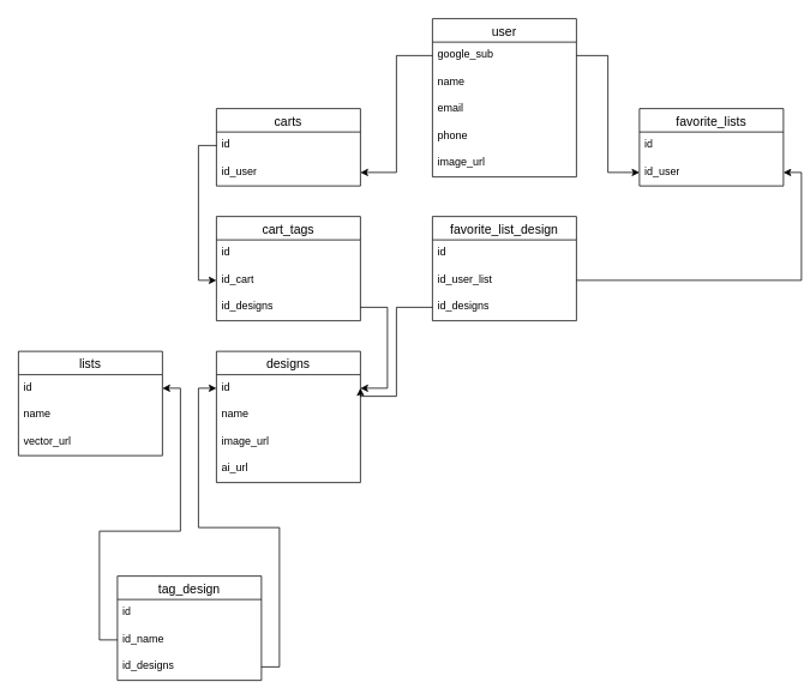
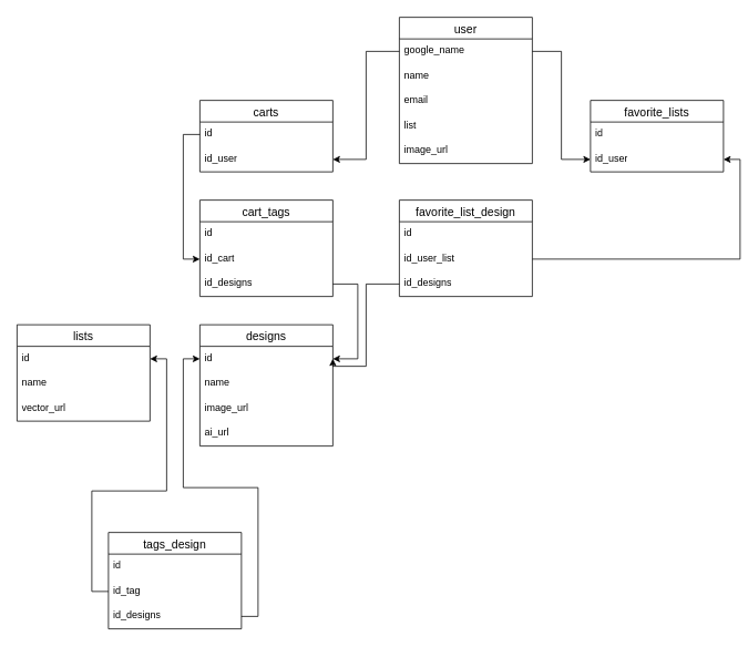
  <mxCell id="0" />
  <mxCell id="1" parent="0" />
  <mxCell id="2" value="user" style="swimlane;fontStyle=0;childLayout=stackLayout;horizontal=1;startSize=26;horizontalStack=0;resizeParent=1;resizeParentMax=0;resizeLast=0;collapsible=1;marginBottom=0;align=center;fontSize=14;" vertex="1" parent="1"><mxGeometry x="480" width="160" height="176" as="geometry" y="20" /></mxCell>
- <mxCell id="3" value="google_sub" style="text;strokeColor=none;fillColor=none;spacingLeft=4;spacingRight=4;overflow=hidden;rotatable=0;points=[[0,0.5],[1,0.5]];portConstraint=eastwest;fontSize=12;whiteSpace=wrap;html=1;" vertex="1" parent="2"><mxGeometry y="26" width="160" height="30" as="geometry" /></mxCell>
+ <mxCell id="3" value="google_name" style="text;strokeColor=none;fillColor=none;spacingLeft=4;spacingRight=4;overflow=hidden;rotatable=0;points=[[0,0.5],[1,0.5]];portConstraint=eastwest;fontSize=12;whiteSpace=wrap;html=1;" vertex="1" parent="2"><mxGeometry y="26" width="160" height="30" as="geometry" /></mxCell>
  <mxCell id="4" value="name" style="text;strokeColor=none;fillColor=none;spacingLeft=4;spacingRight=4;overflow=hidden;rotatable=0;points=[[0,0.5],[1,0.5]];portConstraint=eastwest;fontSize=12;whiteSpace=wrap;html=1;" vertex="1" parent="2"><mxGeometry y="56" width="160" height="30" as="geometry" /></mxCell>
  <mxCell id="5" value="email" style="text;strokeColor=none;fillColor=none;spacingLeft=4;spacingRight=4;overflow=hidden;rotatable=0;points=[[0,0.5],[1,0.5]];portConstraint=eastwest;fontSize=12;whiteSpace=wrap;html=1;" vertex="1" parent="2"><mxGeometry y="86" width="160" height="30" as="geometry" /></mxCell>
- <mxCell id="6" value="phone" style="text;strokeColor=none;fillColor=none;spacingLeft=4;spacingRight=4;overflow=hidden;rotatable=0;points=[[0,0.5],[1,0.5]];portConstraint=eastwest;fontSize=12;whiteSpace=wrap;html=1;" vertex="1" parent="2"><mxGeometry y="116" width="160" height="30" as="geometry" /></mxCell>
+ <mxCell id="6" value="list" style="text;strokeColor=none;fillColor=none;spacingLeft=4;spacingRight=4;overflow=hidden;rotatable=0;points=[[0,0.5],[1,0.5]];portConstraint=eastwest;fontSize=12;whiteSpace=wrap;html=1;" vertex="1" parent="2"><mxGeometry y="116" width="160" height="30" as="geometry" /></mxCell>
  <mxCell id="7" value="image_url" style="text;strokeColor=none;fillColor=none;spacingLeft=4;spacingRight=4;overflow=hidden;rotatable=0;points=[[0,0.5],[1,0.5]];portConstraint=eastwest;fontSize=12;whiteSpace=wrap;html=1;" vertex="1" parent="2"><mxGeometry y="146" width="160" height="30" as="geometry" /></mxCell>
  <mxCell id="8" value="carts" style="swimlane;fontStyle=0;childLayout=stackLayout;horizontal=1;startSize=26;horizontalStack=0;resizeParent=1;resizeParentMax=0;resizeLast=0;collapsible=1;marginBottom=0;align=center;fontSize=14;" vertex="1" parent="1"><mxGeometry x="240" y="120" width="160" height="86" as="geometry" /></mxCell>
  <mxCell id="9" value="id" style="text;strokeColor=none;fillColor=none;spacingLeft=4;spacingRight=4;overflow=hidden;rotatable=0;points=[[0,0.5],[1,0.5]];portConstraint=eastwest;fontSize=12;whiteSpace=wrap;html=1;" vertex="1" parent="8"><mxGeometry y="26" width="160" height="30" as="geometry" /></mxCell>
  <mxCell id="10" value="id_user" style="text;strokeColor=none;fillColor=none;spacingLeft=4;spacingRight=4;overflow=hidden;rotatable=0;points=[[0,0.5],[1,0.5]];portConstraint=eastwest;fontSize=12;whiteSpace=wrap;html=1;" vertex="1" parent="8"><mxGeometry y="56" width="160" height="30" as="geometry" /></mxCell>
  <mxCell id="11" style="edgeStyle=orthogonalEdgeStyle;rounded=0;orthogonalLoop=1;jettySize=auto;html=1;" edge="1" parent="1" source="3" target="10"><mxGeometry relative="1" as="geometry" /></mxCell>
  <mxCell id="12" value="designs" style="swimlane;fontStyle=0;childLayout=stackLayout;horizontal=1;startSize=26;horizontalStack=0;resizeParent=1;resizeParentMax=0;resizeLast=0;collapsible=1;marginBottom=0;align=center;fontSize=14;" vertex="1" parent="1"><mxGeometry x="240" y="390" width="160" height="146" as="geometry" /></mxCell>
  <mxCell id="13" value="id" style="text;strokeColor=none;fillColor=none;spacingLeft=4;spacingRight=4;overflow=hidden;rotatable=0;points=[[0,0.5],[1,0.5]];portConstraint=eastwest;fontSize=12;whiteSpace=wrap;html=1;" vertex="1" parent="12"><mxGeometry y="26" width="160" height="30" as="geometry" /></mxCell>
  <mxCell id="14" value="name" style="text;strokeColor=none;fillColor=none;spacingLeft=4;spacingRight=4;overflow=hidden;rotatable=0;points=[[0,0.5],[1,0.5]];portConstraint=eastwest;fontSize=12;whiteSpace=wrap;html=1;" vertex="1" parent="12"><mxGeometry y="56" width="160" height="30" as="geometry" /></mxCell>
  <mxCell id="15" value="image_url" style="text;strokeColor=none;fillColor=none;spacingLeft=4;spacingRight=4;overflow=hidden;rotatable=0;points=[[0,0.5],[1,0.5]];portConstraint=eastwest;fontSize=12;whiteSpace=wrap;html=1;" vertex="1" parent="12"><mxGeometry y="86" width="160" height="30" as="geometry" /></mxCell>
  <mxCell id="16" value="ai_url" style="text;strokeColor=none;fillColor=none;spacingLeft=4;spacingRight=4;overflow=hidden;rotatable=0;points=[[0,0.5],[1,0.5]];portConstraint=eastwest;fontSize=12;whiteSpace=wrap;html=1;" vertex="1" parent="12"><mxGeometry y="116" width="160" height="30" as="geometry" /></mxCell>
  <mxCell id="17" value="lists" style="swimlane;fontStyle=0;childLayout=stackLayout;horizontal=1;startSize=26;horizontalStack=0;resizeParent=1;resizeParentMax=0;resizeLast=0;collapsible=1;marginBottom=0;align=center;fontSize=14;" vertex="1" parent="1"><mxGeometry x="20" y="390" width="160" height="116" as="geometry" /></mxCell>
  <mxCell id="18" value="id" style="text;strokeColor=none;fillColor=none;spacingLeft=4;spacingRight=4;overflow=hidden;rotatable=0;points=[[0,0.5],[1,0.5]];portConstraint=eastwest;fontSize=12;whiteSpace=wrap;html=1;" vertex="1" parent="17"><mxGeometry y="26" width="160" height="30" as="geometry" /></mxCell>
  <mxCell id="19" value="name" style="text;strokeColor=none;fillColor=none;spacingLeft=4;spacingRight=4;overflow=hidden;rotatable=0;points=[[0,0.5],[1,0.5]];portConstraint=eastwest;fontSize=12;whiteSpace=wrap;html=1;" vertex="1" parent="17"><mxGeometry y="56" width="160" height="30" as="geometry" /></mxCell>
  <mxCell id="20" value="vector_url" style="text;strokeColor=none;fillColor=none;spacingLeft=4;spacingRight=4;overflow=hidden;rotatable=0;points=[[0,0.5],[1,0.5]];portConstraint=eastwest;fontSize=12;whiteSpace=wrap;html=1;" vertex="1" parent="17"><mxGeometry y="86" width="160" height="30" as="geometry" /></mxCell>
- <mxCell id="21" value="tag_design" style="swimlane;fontStyle=0;childLayout=stackLayout;horizontal=1;startSize=26;horizontalStack=0;resizeParent=1;resizeParentMax=0;resizeLast=0;collapsible=1;marginBottom=0;align=center;fontSize=14;" vertex="1" parent="1"><mxGeometry x="130" y="640" width="160" height="116" as="geometry" /></mxCell>
+ <mxCell id="21" value="tags_design" style="swimlane;fontStyle=0;childLayout=stackLayout;horizontal=1;startSize=26;horizontalStack=0;resizeParent=1;resizeParentMax=0;resizeLast=0;collapsible=1;marginBottom=0;align=center;fontSize=14;" vertex="1" parent="1"><mxGeometry x="130" y="640" width="160" height="116" as="geometry" /></mxCell>
  <mxCell id="22" value="id" style="text;strokeColor=none;fillColor=none;spacingLeft=4;spacingRight=4;overflow=hidden;rotatable=0;points=[[0,0.5],[1,0.5]];portConstraint=eastwest;fontSize=12;whiteSpace=wrap;html=1;" vertex="1" parent="21"><mxGeometry y="26" width="160" height="30" as="geometry" /></mxCell>
- <mxCell id="23" value="id_name" style="text;strokeColor=none;fillColor=none;spacingLeft=4;spacingRight=4;overflow=hidden;rotatable=0;points=[[0,0.5],[1,0.5]];portConstraint=eastwest;fontSize=12;whiteSpace=wrap;html=1;" vertex="1" parent="21"><mxGeometry y="56" width="160" height="30" as="geometry" /></mxCell>
+ <mxCell id="23" value="id_tag" style="text;strokeColor=none;fillColor=none;spacingLeft=4;spacingRight=4;overflow=hidden;rotatable=0;points=[[0,0.5],[1,0.5]];portConstraint=eastwest;fontSize=12;whiteSpace=wrap;html=1;" vertex="1" parent="21"><mxGeometry y="56" width="160" height="30" as="geometry" /></mxCell>
  <mxCell id="24" value="id_designs" style="text;strokeColor=none;fillColor=none;spacingLeft=4;spacingRight=4;overflow=hidden;rotatable=0;points=[[0,0.5],[1,0.5]];portConstraint=eastwest;fontSize=12;whiteSpace=wrap;html=1;" vertex="1" parent="21"><mxGeometry y="86" width="160" height="30" as="geometry" /></mxCell>
  <mxCell id="25" style="edgeStyle=orthogonalEdgeStyle;rounded=0;orthogonalLoop=1;jettySize=auto;html=1;entryX=1;entryY=0.5;entryDx=0;entryDy=0;" edge="1" parent="1" source="23" target="18"><mxGeometry relative="1" as="geometry"><Array as="points"><mxPoint x="110" y="711" /><mxPoint x="110" y="590" /><mxPoint x="200" y="590" /><mxPoint x="200" y="431" /></Array></mxGeometry></mxCell>
  <mxCell id="26" style="edgeStyle=orthogonalEdgeStyle;rounded=0;orthogonalLoop=1;jettySize=auto;html=1;" edge="1" parent="1" source="24" target="13"><mxGeometry relative="1" as="geometry" /></mxCell>
  <mxCell id="27" value="cart_tags" style="swimlane;fontStyle=0;childLayout=stackLayout;horizontal=1;startSize=26;horizontalStack=0;resizeParent=1;resizeParentMax=0;resizeLast=0;collapsible=1;marginBottom=0;align=center;fontSize=14;" vertex="1" parent="1"><mxGeometry x="240" y="240" width="160" height="116" as="geometry" /></mxCell>
  <mxCell id="28" value="id" style="text;strokeColor=none;fillColor=none;spacingLeft=4;spacingRight=4;overflow=hidden;rotatable=0;points=[[0,0.5],[1,0.5]];portConstraint=eastwest;fontSize=12;whiteSpace=wrap;html=1;" vertex="1" parent="27"><mxGeometry y="26" width="160" height="30" as="geometry" /></mxCell>
  <mxCell id="29" value="id_cart" style="text;strokeColor=none;fillColor=none;spacingLeft=4;spacingRight=4;overflow=hidden;rotatable=0;points=[[0,0.5],[1,0.5]];portConstraint=eastwest;fontSize=12;whiteSpace=wrap;html=1;" vertex="1" parent="27"><mxGeometry y="56" width="160" height="30" as="geometry" /></mxCell>
  <mxCell id="30" value="id_designs" style="text;strokeColor=none;fillColor=none;spacingLeft=4;spacingRight=4;overflow=hidden;rotatable=0;points=[[0,0.5],[1,0.5]];portConstraint=eastwest;fontSize=12;whiteSpace=wrap;html=1;" vertex="1" parent="27"><mxGeometry y="86" width="160" height="30" as="geometry" /></mxCell>
  <mxCell id="31" style="edgeStyle=orthogonalEdgeStyle;rounded=0;orthogonalLoop=1;jettySize=auto;html=1;entryX=1;entryY=0.5;entryDx=0;entryDy=0;exitX=1;exitY=0.5;exitDx=0;exitDy=0;" edge="1" parent="1" source="30" target="13"><mxGeometry relative="1" as="geometry"><Array as="points"><mxPoint x="430" y="341" /><mxPoint x="430" y="431" /></Array></mxGeometry></mxCell>
  <mxCell id="32" style="edgeStyle=orthogonalEdgeStyle;rounded=0;orthogonalLoop=1;jettySize=auto;html=1;entryX=0;entryY=0.5;entryDx=0;entryDy=0;" edge="1" parent="1" source="9" target="29"><mxGeometry relative="1" as="geometry" /></mxCell>
  <mxCell id="33" value="favorite_lists" style="swimlane;fontStyle=0;childLayout=stackLayout;horizontal=1;startSize=26;horizontalStack=0;resizeParent=1;resizeParentMax=0;resizeLast=0;collapsible=1;marginBottom=0;align=center;fontSize=14;" vertex="1" parent="1"><mxGeometry x="710" y="120" width="160" height="86" as="geometry" /></mxCell>
  <mxCell id="34" value="id" style="text;strokeColor=none;fillColor=none;spacingLeft=4;spacingRight=4;overflow=hidden;rotatable=0;points=[[0,0.5],[1,0.5]];portConstraint=eastwest;fontSize=12;whiteSpace=wrap;html=1;" vertex="1" parent="33"><mxGeometry y="26" width="160" height="30" as="geometry" /></mxCell>
  <mxCell id="35" value="id_user" style="text;strokeColor=none;fillColor=none;spacingLeft=4;spacingRight=4;overflow=hidden;rotatable=0;points=[[0,0.5],[1,0.5]];portConstraint=eastwest;fontSize=12;whiteSpace=wrap;html=1;" vertex="1" parent="33"><mxGeometry y="56" width="160" height="30" as="geometry" /></mxCell>
  <mxCell id="36" style="edgeStyle=orthogonalEdgeStyle;rounded=0;orthogonalLoop=1;jettySize=auto;html=1;" edge="1" parent="1" source="3" target="35"><mxGeometry relative="1" as="geometry" /></mxCell>
  <mxCell id="37" value="favorite_list_design" style="swimlane;fontStyle=0;childLayout=stackLayout;horizontal=1;startSize=26;horizontalStack=0;resizeParent=1;resizeParentMax=0;resizeLast=0;collapsible=1;marginBottom=0;align=center;fontSize=14;" vertex="1" parent="1"><mxGeometry x="480" y="240" width="160" height="116" as="geometry" /></mxCell>
  <mxCell id="38" value="id" style="text;strokeColor=none;fillColor=none;spacingLeft=4;spacingRight=4;overflow=hidden;rotatable=0;points=[[0,0.5],[1,0.5]];portConstraint=eastwest;fontSize=12;whiteSpace=wrap;html=1;" vertex="1" parent="37"><mxGeometry y="26" width="160" height="30" as="geometry" /></mxCell>
  <mxCell id="39" value="id_user_list" style="text;strokeColor=none;fillColor=none;spacingLeft=4;spacingRight=4;overflow=hidden;rotatable=0;points=[[0,0.5],[1,0.5]];portConstraint=eastwest;fontSize=12;whiteSpace=wrap;html=1;" vertex="1" parent="37"><mxGeometry y="56" width="160" height="30" as="geometry" /></mxCell>
  <mxCell id="40" value="id_designs" style="text;strokeColor=none;fillColor=none;spacingLeft=4;spacingRight=4;overflow=hidden;rotatable=0;points=[[0,0.5],[1,0.5]];portConstraint=eastwest;fontSize=12;whiteSpace=wrap;html=1;" vertex="1" parent="37"><mxGeometry y="86" width="160" height="30" as="geometry" /></mxCell>
  <mxCell id="41" style="edgeStyle=orthogonalEdgeStyle;rounded=0;orthogonalLoop=1;jettySize=auto;html=1;entryX=1;entryY=0.5;entryDx=0;entryDy=0;" edge="1" parent="1" source="39" target="35"><mxGeometry relative="1" as="geometry" /></mxCell>
  <mxCell id="42" style="edgeStyle=orthogonalEdgeStyle;rounded=0;orthogonalLoop=1;jettySize=auto;html=1;entryX=1;entryY=0.5;entryDx=0;entryDy=0;" edge="1" parent="1" source="40" target="13"><mxGeometry relative="1" as="geometry"><Array as="points"><mxPoint x="440" y="341" /><mxPoint x="440" y="440" /><mxPoint x="400" y="440" /></Array></mxGeometry></mxCell>
